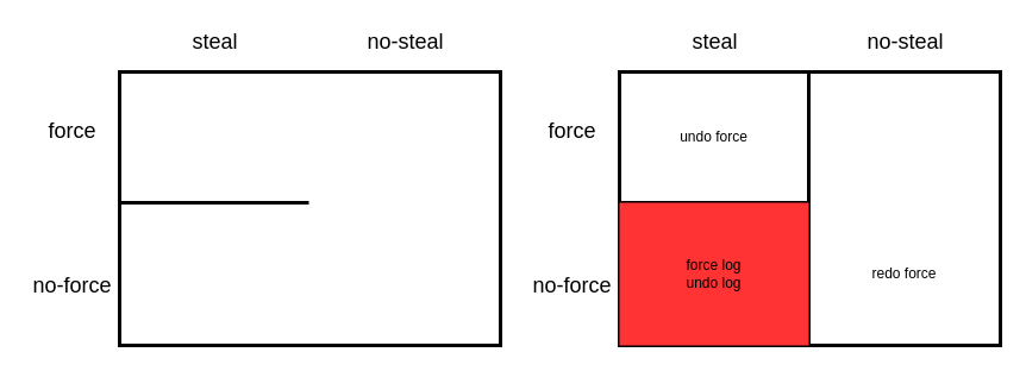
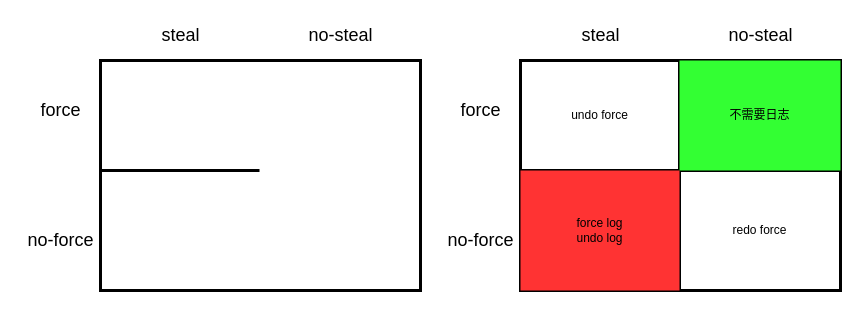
  <mxCell id="0" />
  <mxCell id="1" parent="0" />
  <mxCell id="2" value="" style="shape=table;html=1;whiteSpace=wrap;startSize=0;container=1;collapsible=0;childLayout=tableLayout;strokeColor=#000000;strokeWidth=3;fillColor=#FFFFFF;" vertex="1" parent="1"><mxGeometry x="100" y="60" width="320" height="230" as="geometry" /></mxCell>
  <mxCell id="3" value="" style="shape=partialRectangle;html=1;whiteSpace=wrap;collapsible=0;dropTarget=0;pointerEvents=0;fillColor=none;top=0;left=0;bottom=0;right=0;points=[[0,0.5],[1,0.5]];portConstraint=eastwest;strokeColor=#000000;strokeWidth=5;" vertex="1" parent="2"><mxGeometry width="320" height="110" as="geometry" /></mxCell>
  <mxCell id="4" value="" style="shape=partialRectangle;html=1;whiteSpace=wrap;connectable=0;fillColor=none;top=0;left=0;bottom=0;right=0;overflow=hidden;pointerEvents=1;strokeColor=#000000;strokeWidth=5;" vertex="1" parent="3"><mxGeometry width="159" height="110" as="geometry"><mxRectangle width="159" height="110" as="alternateBounds" /></mxGeometry></mxCell>
  <mxCell id="5" value="" style="shape=partialRectangle;html=1;whiteSpace=wrap;collapsible=0;dropTarget=0;pointerEvents=0;fillColor=none;top=0;left=0;bottom=0;right=0;points=[[0,0.5],[1,0.5]];portConstraint=eastwest;strokeColor=#000000;strokeWidth=5;" vertex="1" parent="2"><mxGeometry y="110" width="320" height="120" as="geometry" /></mxCell>
  <mxCell id="6" value="" style="shape=partialRectangle;html=1;whiteSpace=wrap;connectable=0;fillColor=none;top=0;left=0;bottom=0;right=0;overflow=hidden;pointerEvents=1;strokeColor=#000000;strokeWidth=5;" vertex="1" parent="5"><mxGeometry x="159" width="161" height="120" as="geometry"><mxRectangle width="161" height="120" as="alternateBounds" /></mxGeometry></mxCell>
  <mxCell id="7" value="force" style="text;html=1;align=center;verticalAlign=middle;resizable=0;points=[];autosize=1;strokeColor=none;fillColor=none;fontColor=#000000;fontSize=18;" vertex="1" parent="1"><mxGeometry x="30" y="95" width="60" height="30" as="geometry" /></mxCell>
  <mxCell id="8" value="no-force" style="text;html=1;align=center;verticalAlign=middle;resizable=0;points=[];autosize=1;strokeColor=none;fillColor=none;fontColor=#000000;fontSize=18;" vertex="1" parent="1"><mxGeometry x="20" y="225" width="80" height="30" as="geometry" /></mxCell>
  <mxCell id="9" value="steal" style="text;html=1;align=center;verticalAlign=middle;resizable=0;points=[];autosize=1;strokeColor=none;fillColor=none;fontColor=#000000;fontSize=18;" vertex="1" parent="1"><mxGeometry x="155" y="20" width="50" height="30" as="geometry" /></mxCell>
  <mxCell id="10" value="no-steal" style="text;html=1;align=center;verticalAlign=middle;resizable=0;points=[];autosize=1;strokeColor=none;fillColor=none;fontColor=#000000;fontSize=18;" vertex="1" parent="1"><mxGeometry x="300" y="20" width="80" height="30" as="geometry" /></mxCell>
  <mxCell id="11" value="" style="shape=table;html=1;whiteSpace=wrap;startSize=0;container=1;collapsible=0;childLayout=tableLayout;strokeColor=#000000;strokeWidth=3;fillColor=#FFFFFF;" vertex="1" parent="1"><mxGeometry x="520" y="60" width="320" height="230" as="geometry" /></mxCell>
  <mxCell id="12" value="" style="shape=partialRectangle;html=1;whiteSpace=wrap;collapsible=0;dropTarget=0;pointerEvents=0;fillColor=none;top=0;left=0;bottom=0;right=0;points=[[0,0.5],[1,0.5]];portConstraint=eastwest;strokeColor=#000000;strokeWidth=5;" vertex="1" parent="11"><mxGeometry width="320" height="110" as="geometry" /></mxCell>
  <mxCell id="13" value="&lt;font color=&quot;#000000&quot;&gt;undo force&lt;/font&gt;" style="shape=partialRectangle;html=1;whiteSpace=wrap;connectable=0;fillColor=none;top=0;left=0;bottom=0;right=0;overflow=hidden;pointerEvents=1;strokeColor=#000000;strokeWidth=5;" vertex="1" parent="12"><mxGeometry width="159" height="110" as="geometry"><mxRectangle width="159" height="110" as="alternateBounds" /></mxGeometry></mxCell>
+ <mxCell id="14" value="&lt;font color=&quot;#000000&quot;&gt;不需要日志&lt;/font&gt;" style="shape=partialRectangle;html=1;whiteSpace=wrap;connectable=0;fillColor=#33FF33;top=0;left=0;bottom=0;right=0;overflow=hidden;pointerEvents=1;strokeColor=#2D7600;strokeWidth=5;fontColor=#ffffff;" vertex="1" parent="12"><mxGeometry x="159" width="161" height="110" as="geometry"><mxRectangle width="161" height="110" as="alternateBounds" /></mxGeometry></mxCell>
  <mxCell id="15" value="" style="shape=partialRectangle;html=1;whiteSpace=wrap;collapsible=0;dropTarget=0;pointerEvents=0;fillColor=none;top=0;left=0;bottom=0;right=0;points=[[0,0.5],[1,0.5]];portConstraint=eastwest;strokeColor=#000000;strokeWidth=5;" vertex="1" parent="11"><mxGeometry y="110" width="320" height="120" as="geometry" /></mxCell>
  <mxCell id="16" value="&lt;font color=&quot;#000000&quot;&gt;force log&lt;br&gt;undo log&lt;br&gt;&lt;/font&gt;" style="shape=partialRectangle;html=1;whiteSpace=wrap;connectable=0;fillColor=#FF3333;top=0;left=0;bottom=0;right=0;overflow=hidden;pointerEvents=1;strokeColor=#6F0000;strokeWidth=5;fontColor=#ffffff;" vertex="1" parent="15"><mxGeometry width="159" height="120" as="geometry"><mxRectangle width="159" height="120" as="alternateBounds" /></mxGeometry></mxCell>
  <mxCell id="17" value="&lt;font color=&quot;#000000&quot;&gt;redo force&lt;/font&gt;" style="shape=partialRectangle;html=1;whiteSpace=wrap;connectable=0;fillColor=none;top=0;left=0;bottom=0;right=0;overflow=hidden;pointerEvents=1;strokeColor=#000000;strokeWidth=5;" vertex="1" parent="15"><mxGeometry x="159" width="161" height="120" as="geometry"><mxRectangle width="161" height="120" as="alternateBounds" /></mxGeometry></mxCell>
  <mxCell id="18" value="force" style="text;html=1;align=center;verticalAlign=middle;resizable=0;points=[];autosize=1;strokeColor=none;fillColor=none;fontColor=#000000;fontSize=18;" vertex="1" parent="1"><mxGeometry x="450" y="95" width="60" height="30" as="geometry" /></mxCell>
  <mxCell id="19" value="no-force" style="text;html=1;align=center;verticalAlign=middle;resizable=0;points=[];autosize=1;strokeColor=none;fillColor=none;fontColor=#000000;fontSize=18;" vertex="1" parent="1"><mxGeometry x="440" y="225" width="80" height="30" as="geometry" /></mxCell>
  <mxCell id="20" value="steal" style="text;html=1;align=center;verticalAlign=middle;resizable=0;points=[];autosize=1;strokeColor=none;fillColor=none;fontColor=#000000;fontSize=18;" vertex="1" parent="1"><mxGeometry x="575" y="20" width="50" height="30" as="geometry" /></mxCell>
  <mxCell id="21" value="no-steal" style="text;html=1;align=center;verticalAlign=middle;resizable=0;points=[];autosize=1;strokeColor=none;fillColor=none;fontColor=#000000;fontSize=18;" vertex="1" parent="1"><mxGeometry x="720" y="20" width="80" height="30" as="geometry" /></mxCell>
